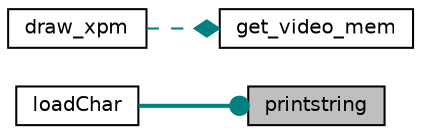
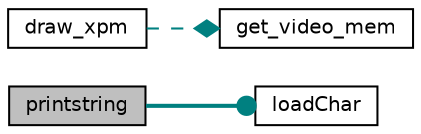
  digraph {
    rankdir=LR
    node [color=black fontname=Helvetica fontsize=10 shape=record]
    edge [color=teal fontname=Helvetica fontsize=10 labelfontname=Helvetica labelfontsize=10]
    n1 [fillcolor=grey75 fontcolor=black height=0.2 label=printstring style=filled width=0.4]
    n2 [height=0.2 label=loadChar width=0.4]
    n3 [height=0.2 label=draw_xpm width=0.4]
    n4 [height=0.2 label=get_video_mem width=0.4]
-   n2 -> n1 [arrowhead=dot style=bold]
+   n1 -> n2 [arrowhead=dot style=bold]
    n3 -> n4 [arrowhead=diamond style=dashed]
  }
